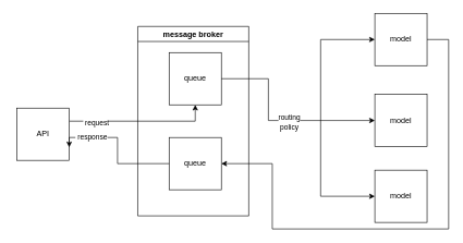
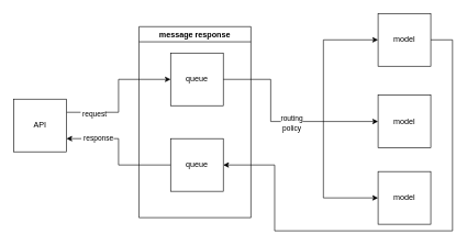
  <mxCell id="0" />
  <mxCell id="1" parent="0" />
  <mxCell id="2" value="model" style="whiteSpace=wrap;html=1;aspect=fixed;" vertex="1" parent="1"><mxGeometry x="573" y="144" width="80" height="80" as="geometry" /></mxCell>
  <mxCell id="3" style="edgeStyle=orthogonalEdgeStyle;rounded=0;orthogonalLoop=1;jettySize=auto;html=1;exitX=1;exitY=0.25;exitDx=0;exitDy=0;" edge="1" parent="1" source="5" target="10"><mxGeometry relative="1" as="geometry" /></mxCell>
  <mxCell id="4" value="&amp;nbsp;request&lt;br&gt;" style="edgeLabel;html=1;align=center;verticalAlign=middle;resizable=0;points=[];" vertex="1" connectable="0" parent="3"><mxGeometry x="-0.831" y="-2" relative="1" as="geometry"><mxPoint x="22.07" as="offset" /></mxGeometry></mxCell>
- <mxCell id="5" value="API" style="whiteSpace=wrap;html=1;aspect=fixed;" vertex="1" parent="1"><mxGeometry x="25" y="165" width="80" height="80" as="geometry" /></mxCell>
+ <mxCell id="5" value="API" style="whiteSpace=wrap;html=1;aspect=fixed;" vertex="1" parent="1"><mxGeometry x="20" y="150" width="80" height="80" as="geometry" /></mxCell>
  <mxCell id="6" style="edgeStyle=orthogonalEdgeStyle;rounded=0;orthogonalLoop=1;jettySize=auto;html=1;entryX=1;entryY=0.5;entryDx=0;entryDy=0;" edge="1" parent="1" source="7" target="11"><mxGeometry relative="1" as="geometry"><Array as="points"><mxPoint x="686" y="60" /><mxPoint x="686" y="350" /><mxPoint x="416" y="350" /><mxPoint x="416" y="250" /></Array></mxGeometry></mxCell>
  <mxCell id="7" value="model" style="whiteSpace=wrap;html=1;aspect=fixed;" vertex="1" parent="1"><mxGeometry x="573" y="20" width="80" height="80" as="geometry" /></mxCell>
  <mxCell id="8" value="model" style="whiteSpace=wrap;html=1;aspect=fixed;" vertex="1" parent="1"><mxGeometry x="573" y="260" width="80" height="80" as="geometry" /></mxCell>
- <mxCell id="9" value="message broker" style="swimlane;" vertex="1" parent="1"><mxGeometry x="210" y="40" width="170" height="290" as="geometry" /></mxCell>
+ <mxCell id="9" value="message response" style="swimlane;" vertex="1" parent="1"><mxGeometry x="210" y="40" width="170" height="290" as="geometry" /></mxCell>
  <mxCell id="10" value="queue" style="whiteSpace=wrap;html=1;aspect=fixed;" vertex="1" parent="9"><mxGeometry x="48" y="40" width="80" height="80" as="geometry" /></mxCell>
  <mxCell id="11" value="queue" style="whiteSpace=wrap;html=1;aspect=fixed;" vertex="1" parent="9"><mxGeometry x="48" y="170" width="80" height="80" as="geometry" /></mxCell>
  <mxCell id="12" style="edgeStyle=orthogonalEdgeStyle;rounded=0;orthogonalLoop=1;jettySize=auto;html=1;entryX=1;entryY=0.75;entryDx=0;entryDy=0;" edge="1" parent="1" source="11" target="5"><mxGeometry relative="1" as="geometry"><Array as="points"><mxPoint x="179" y="250" /><mxPoint x="179" y="210" /></Array></mxGeometry></mxCell>
  <mxCell id="13" value="&amp;nbsp;response" style="edgeLabel;html=1;align=center;verticalAlign=middle;resizable=0;points=[];" vertex="1" connectable="0" parent="12"><mxGeometry x="0.535" y="-1" relative="1" as="geometry"><mxPoint as="offset" /></mxGeometry></mxCell>
  <mxCell id="14" style="edgeStyle=orthogonalEdgeStyle;rounded=0;orthogonalLoop=1;jettySize=auto;html=1;" edge="1" parent="1" source="10" target="2"><mxGeometry relative="1" as="geometry"><Array as="points"><mxPoint x="410" y="120" /><mxPoint x="410" y="184" /></Array></mxGeometry></mxCell>
  <mxCell id="15" value="routing&lt;br&gt;policy" style="edgeLabel;html=1;align=center;verticalAlign=middle;resizable=0;points=[];" vertex="1" connectable="0" parent="14"><mxGeometry x="0.114" y="-2" relative="1" as="geometry"><mxPoint as="offset" /></mxGeometry></mxCell>
  <mxCell id="16" value="" style="endArrow=none;html=1;" edge="1" parent="1"><mxGeometry width="50" height="50" relative="1" as="geometry"><mxPoint x="490" y="300" as="sourcePoint" /><mxPoint x="490" y="60" as="targetPoint" /></mxGeometry></mxCell>
  <mxCell id="17" value="" style="endArrow=classic;html=1;entryX=0;entryY=0.5;entryDx=0;entryDy=0;" edge="1" parent="1" target="7"><mxGeometry width="50" height="50" relative="1" as="geometry"><mxPoint x="490" y="60" as="sourcePoint" /><mxPoint x="560" y="60" as="targetPoint" /></mxGeometry></mxCell>
  <mxCell id="18" value="" style="endArrow=classic;html=1;" edge="1" parent="1" target="8"><mxGeometry width="50" height="50" relative="1" as="geometry"><mxPoint x="490" y="300" as="sourcePoint" /><mxPoint x="583" y="70" as="targetPoint" /></mxGeometry></mxCell>
